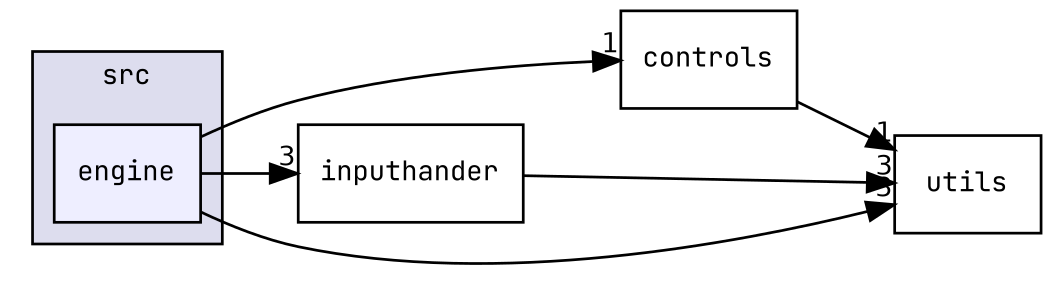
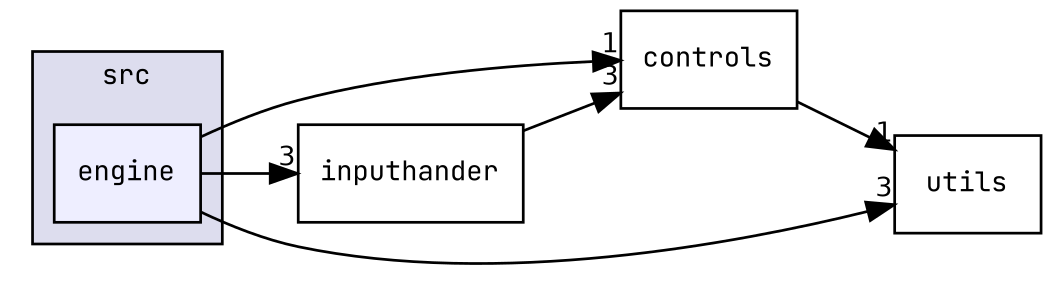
  digraph {
    compound=true
    fontname="JetBrains Mono"
    rankdir=LR
    node [fontname="JetBrains Mono" fontsize=10 shape=box]
    edge [fontname="JetBrains Mono" headlabel=3 labeldistance=1.5 labelfontname=Helvetica labelfontsize=10]
    n1 [fillcolor="#eeeeff" label=engine pencolor=black style=filled]
    n2 [label=controls]
    n3 [label=inputhander]
    n4 [label=utils]
    subgraph cluster_1 {
      bgcolor="#ddddee"
      fontsize=10
      label=src
      pencolor=black
      n1
    }
    n1 -> n2 [headlabel=1]
    n1 -> n3
    n1 -> n4
    n2 -> n4 [headlabel=1]
-   n3 -> n4
+   n3 -> n2
  }
